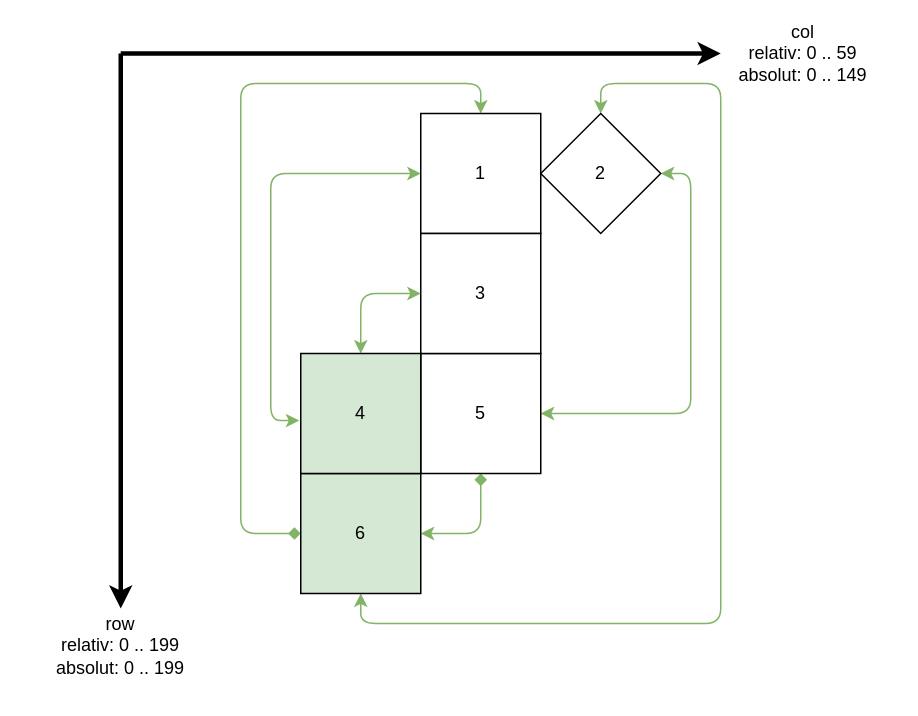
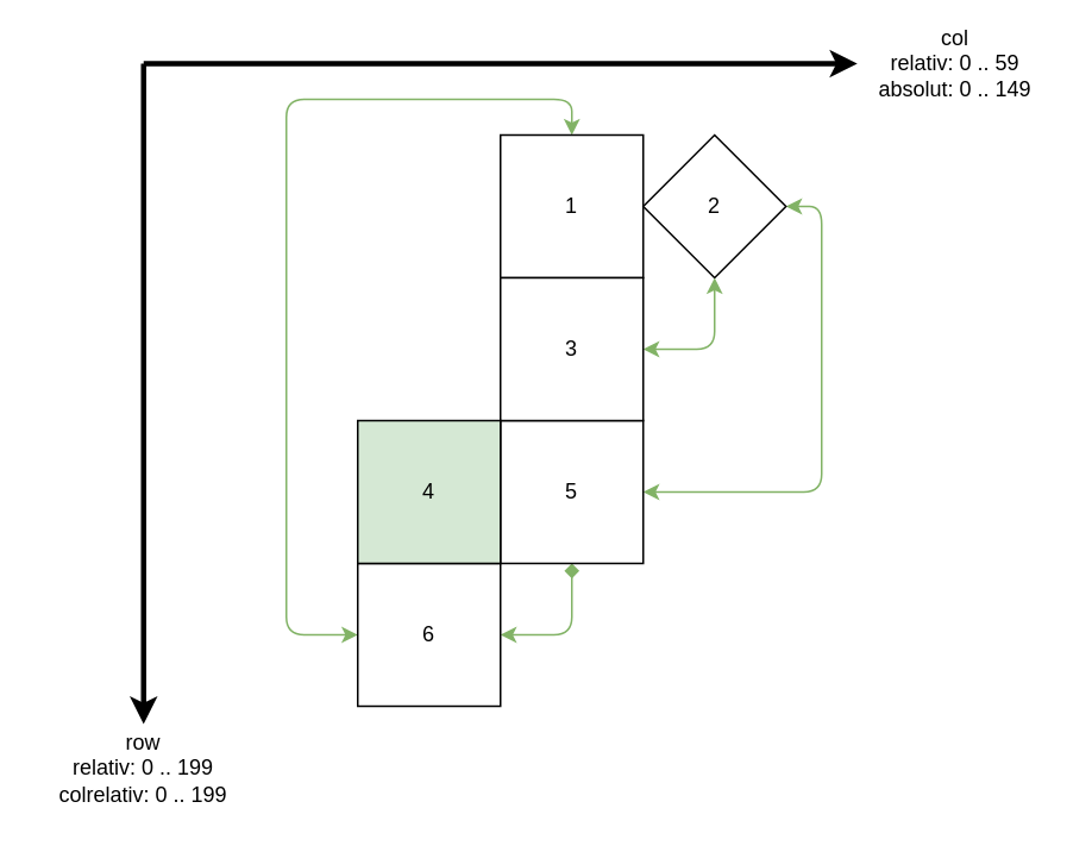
  <mxCell id="0" />
  <mxCell id="1" parent="0" />
- <mxCell id="2" style="edgeStyle=orthogonalEdgeStyle;rounded=1;sketch=0;jumpStyle=none;orthogonalLoop=1;jettySize=auto;html=1;entryX=-0.012;entryY=0.559;entryDx=0;entryDy=0;entryPerimeter=0;strokeColor=#82b366;startArrow=classic;startFill=1;endArrow=classic;endFill=1;exitX=0;exitY=0.5;exitDx=0;exitDy=0;fillColor=#d5e8d4;" parent="1" source="4" target="14" edge="1"><mxGeometry relative="1" as="geometry" /></mxCell>
- <mxCell id="3" style="edgeStyle=orthogonalEdgeStyle;rounded=1;sketch=0;jumpStyle=none;orthogonalLoop=1;jettySize=auto;html=1;exitX=0.5;exitY=0;exitDx=0;exitDy=0;entryX=0;entryY=0.5;entryDx=0;entryDy=0;strokeColor=#82b366;startArrow=classic;startFill=1;endArrow=diamond;endFill=1;fillColor=#d5e8d4;" parent="1" source="4" target="9" edge="1"><mxGeometry relative="1" as="geometry"><Array as="points"><mxPoint x="320" y="55" /><mxPoint x="160" y="55" /><mxPoint x="160" y="355" /></Array></mxGeometry></mxCell>
+ <mxCell id="3" style="edgeStyle=orthogonalEdgeStyle;rounded=1;sketch=0;jumpStyle=none;orthogonalLoop=1;jettySize=auto;html=1;exitX=0.5;exitY=0;exitDx=0;exitDy=0;entryX=0;entryY=0.5;entryDx=0;entryDy=0;strokeColor=#82b366;startArrow=classic;startFill=1;endArrow=classic;endFill=1;fillColor=#d5e8d4;" parent="1" source="4" target="9" edge="1"><mxGeometry relative="1" as="geometry"><Array as="points"><mxPoint x="320" y="55" /><mxPoint x="160" y="55" /><mxPoint x="160" y="355" /></Array></mxGeometry></mxCell>
  <mxCell id="4" value="1" style="whiteSpace=wrap;html=1;aspect=fixed;" parent="1" vertex="1"><mxGeometry x="280" y="75" width="80" height="80" as="geometry" /></mxCell>
  <mxCell id="5" style="edgeStyle=orthogonalEdgeStyle;rounded=1;sketch=0;jumpStyle=none;orthogonalLoop=1;jettySize=auto;html=1;exitX=1;exitY=0.5;exitDx=0;exitDy=0;entryX=1;entryY=0.5;entryDx=0;entryDy=0;strokeColor=#82b366;startArrow=classic;startFill=1;endArrow=classic;endFill=1;fillColor=#d5e8d4;" parent="1" source="7" target="10" edge="1"><mxGeometry relative="1" as="geometry" /></mxCell>
- <mxCell id="6" style="edgeStyle=orthogonalEdgeStyle;rounded=1;sketch=0;jumpStyle=none;orthogonalLoop=1;jettySize=auto;html=1;exitX=0.5;exitY=0;exitDx=0;exitDy=0;entryX=0.5;entryY=1;entryDx=0;entryDy=0;strokeColor=#82b366;startArrow=classic;startFill=1;endArrow=classic;endFill=1;fillColor=#d5e8d4;" parent="1" source="7" target="9" edge="1"><mxGeometry relative="1" as="geometry"><Array as="points"><mxPoint x="400" y="55" /><mxPoint x="480" y="55" /><mxPoint x="480" y="415" /><mxPoint x="240" y="415" /></Array></mxGeometry></mxCell>
  <mxCell id="7" value="2" style="rhombus;whiteSpace=wrap;html=1;aspect=fixed;" parent="1" vertex="1"><mxGeometry x="360" y="75" width="80" height="80" as="geometry" /></mxCell>
  <mxCell id="8" style="edgeStyle=orthogonalEdgeStyle;rounded=1;sketch=0;jumpStyle=none;orthogonalLoop=1;jettySize=auto;html=1;exitX=1;exitY=0.5;exitDx=0;exitDy=0;entryX=0.5;entryY=1;entryDx=0;entryDy=0;strokeColor=#82b366;startArrow=classic;startFill=1;endArrow=diamond;endFill=1;fillColor=#d5e8d4;" parent="1" source="9" target="10" edge="1"><mxGeometry relative="1" as="geometry" /></mxCell>
- <mxCell id="9" value="6" style="whiteSpace=wrap;html=1;aspect=fixed;fillColor=#d5e8d4;" parent="1" vertex="1"><mxGeometry x="200" y="315" width="80" height="80" as="geometry" /></mxCell>
+ <mxCell id="9" value="6" style="whiteSpace=wrap;html=1;aspect=fixed;" parent="1" vertex="1"><mxGeometry x="200" y="315" width="80" height="80" as="geometry" /></mxCell>
  <mxCell id="10" value="5" style="whiteSpace=wrap;html=1;aspect=fixed;" parent="1" vertex="1"><mxGeometry x="280" y="235" width="80" height="80" as="geometry" /></mxCell>
+ <mxCell id="11" style="edgeStyle=orthogonalEdgeStyle;rounded=1;sketch=0;jumpStyle=none;orthogonalLoop=1;jettySize=auto;html=1;exitX=1;exitY=0.5;exitDx=0;exitDy=0;entryX=0.5;entryY=1;entryDx=0;entryDy=0;strokeColor=#82b366;startArrow=classic;startFill=1;endArrow=classic;endFill=1;fillColor=#d5e8d4;" parent="1" source="12" target="7" edge="1"><mxGeometry relative="1" as="geometry" /></mxCell>
  <mxCell id="12" value="3" style="whiteSpace=wrap;html=1;aspect=fixed;" parent="1" vertex="1"><mxGeometry x="280" y="155" width="80" height="80" as="geometry" /></mxCell>
- <mxCell id="13" style="edgeStyle=orthogonalEdgeStyle;rounded=1;sketch=0;jumpStyle=none;orthogonalLoop=1;jettySize=auto;html=1;exitX=0.5;exitY=0;exitDx=0;exitDy=0;entryX=0;entryY=0.5;entryDx=0;entryDy=0;strokeColor=#82b366;startArrow=classic;startFill=1;endArrow=classic;endFill=1;fillColor=#d5e8d4;" parent="1" source="14" target="12" edge="1"><mxGeometry relative="1" as="geometry" /></mxCell>
  <mxCell id="14" value="4" style="whiteSpace=wrap;html=1;aspect=fixed;fillColor=#d5e8d4;" parent="1" vertex="1"><mxGeometry x="200" y="235" width="80" height="80" as="geometry" /></mxCell>
  <mxCell id="15" value="" style="endArrow=classic;html=1;rounded=0;strokeWidth=3;" parent="1" target="17" edge="1"><mxGeometry width="50" height="50" relative="1" as="geometry"><mxPoint x="80" y="35" as="sourcePoint" /><mxPoint x="80" y="415" as="targetPoint" /></mxGeometry></mxCell>
  <mxCell id="16" value="" style="endArrow=classic;html=1;rounded=0;strokeWidth=3;" parent="1" target="18" edge="1"><mxGeometry width="50" height="50" relative="1" as="geometry"><mxPoint x="80" y="35" as="sourcePoint" /><mxPoint x="480" y="35" as="targetPoint" /></mxGeometry></mxCell>
- <mxCell id="17" value="row&lt;br&gt;relativ: 0 .. 199&lt;br&gt;absolut: 0 .. 199" style="text;html=1;strokeColor=none;fillColor=none;align=center;verticalAlign=middle;whiteSpace=wrap;rounded=0;" parent="1" vertex="1"><mxGeometry x="20" y="405" width="120" height="50" as="geometry" /></mxCell>
+ <mxCell id="17" value="row&lt;br&gt;relativ: 0 .. 199&lt;br&gt;colrelativ: 0 .. 199" style="text;html=1;strokeColor=none;fillColor=none;align=center;verticalAlign=middle;whiteSpace=wrap;rounded=0;" parent="1" vertex="1"><mxGeometry x="20" y="405" width="120" height="50" as="geometry" /></mxCell>
  <mxCell id="18" value="col&lt;br style=&quot;border-color: var(--border-color);&quot;&gt;relativ: 0 .. 59&lt;br style=&quot;border-color: var(--border-color);&quot;&gt;absolut: 0 .. 149" style="text;html=1;strokeColor=none;fillColor=none;align=center;verticalAlign=middle;whiteSpace=wrap;rounded=0;" parent="1" vertex="1"><mxGeometry x="480" y="20" width="110" height="30" as="geometry" /></mxCell>
